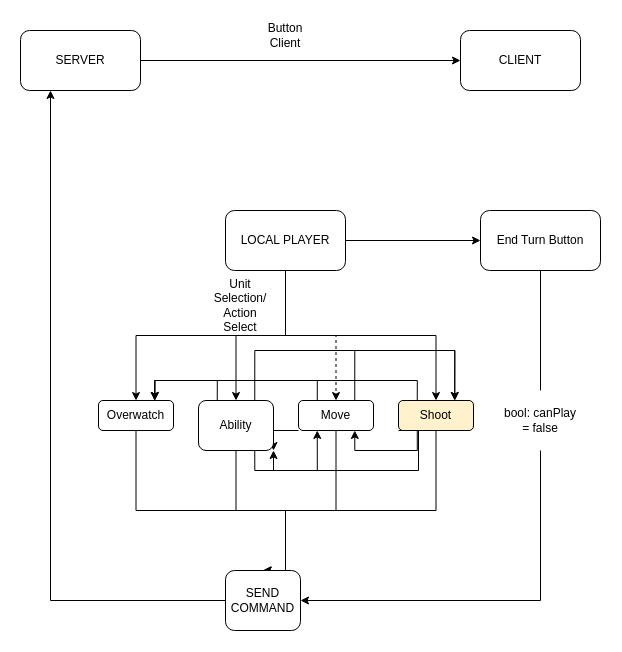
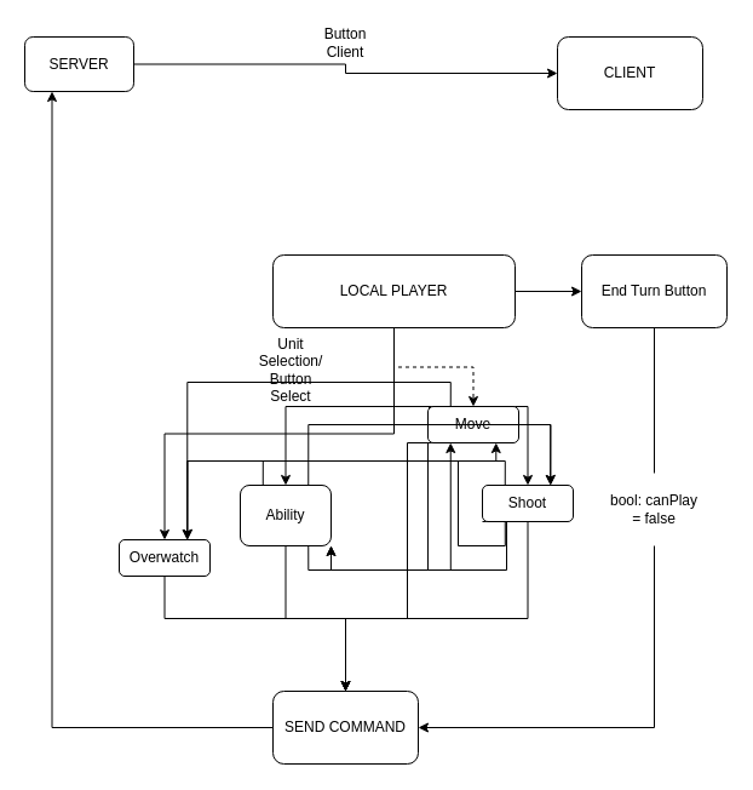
  <mxCell id="0" />
  <mxCell id="1" parent="0" />
  <mxCell id="2" style="edgeStyle=orthogonalEdgeStyle;rounded=0;orthogonalLoop=1;jettySize=auto;html=1;exitX=1;exitY=0.5;exitDx=0;exitDy=0;entryX=0;entryY=0.5;entryDx=0;entryDy=0;" edge="1" parent="1" source="3" target="4"><mxGeometry relative="1" as="geometry" /></mxCell>
- <mxCell id="3" value="SERVER" style="rounded=1;whiteSpace=wrap;html=1;" vertex="1" parent="1"><mxGeometry x="20" y="30" width="120" height="60" as="geometry" /></mxCell>
+ <mxCell id="3" value="SERVER" style="rounded=1;whiteSpace=wrap;html=1;" vertex="1" parent="1"><mxGeometry x="20" y="30" width="90" height="45" as="geometry" /></mxCell>
  <mxCell id="4" value="CLIENT" style="rounded=1;whiteSpace=wrap;html=1;" vertex="1" parent="1"><mxGeometry x="460" y="30" width="120" height="60" as="geometry" /></mxCell>
  <mxCell id="5" style="edgeStyle=orthogonalEdgeStyle;rounded=0;orthogonalLoop=1;jettySize=auto;html=1;exitX=0.5;exitY=1;exitDx=0;exitDy=0;entryX=0.5;entryY=0;entryDx=0;entryDy=0;" edge="1" parent="1" source="10" target="28"><mxGeometry relative="1" as="geometry" /></mxCell>
  <mxCell id="6" style="edgeStyle=orthogonalEdgeStyle;rounded=0;orthogonalLoop=1;jettySize=auto;html=1;exitX=0.5;exitY=1;exitDx=0;exitDy=0;entryX=0.5;entryY=0;entryDx=0;entryDy=0;dashed=1;" edge="1" parent="1" source="10" target="15"><mxGeometry relative="1" as="geometry" /></mxCell>
  <mxCell id="7" style="edgeStyle=orthogonalEdgeStyle;rounded=0;orthogonalLoop=1;jettySize=auto;html=1;exitX=0.5;exitY=1;exitDx=0;exitDy=0;entryX=0.5;entryY=0;entryDx=0;entryDy=0;" edge="1" parent="1" source="10" target="21"><mxGeometry relative="1" as="geometry" /></mxCell>
  <mxCell id="8" style="edgeStyle=orthogonalEdgeStyle;rounded=0;orthogonalLoop=1;jettySize=auto;html=1;exitX=0.5;exitY=1;exitDx=0;exitDy=0;entryX=0.5;entryY=0;entryDx=0;entryDy=0;" edge="1" parent="1" source="10" target="23"><mxGeometry relative="1" as="geometry" /></mxCell>
  <mxCell id="9" style="edgeStyle=orthogonalEdgeStyle;rounded=0;orthogonalLoop=1;jettySize=auto;html=1;exitX=1;exitY=0.5;exitDx=0;exitDy=0;entryX=0;entryY=0.5;entryDx=0;entryDy=0;" edge="1" parent="1" source="10" target="33"><mxGeometry relative="1" as="geometry" /></mxCell>
- <mxCell id="10" value="LOCAL PLAYER" style="rounded=1;whiteSpace=wrap;html=1;" vertex="1" parent="1"><mxGeometry x="225" y="210" width="120" height="60" as="geometry" /></mxCell>
+ <mxCell id="10" value="LOCAL PLAYER" style="rounded=1;whiteSpace=wrap;html=1;" vertex="1" parent="1"><mxGeometry x="225" y="210" width="200" height="60" as="geometry" /></mxCell>
  <mxCell id="11" style="edgeStyle=orthogonalEdgeStyle;rounded=0;orthogonalLoop=1;jettySize=auto;html=1;exitX=0.25;exitY=0;exitDx=0;exitDy=0;entryX=0.75;entryY=0;entryDx=0;entryDy=0;" edge="1" parent="1" source="15" target="23"><mxGeometry relative="1" as="geometry" /></mxCell>
  <mxCell id="12" style="edgeStyle=orthogonalEdgeStyle;rounded=0;orthogonalLoop=1;jettySize=auto;html=1;exitX=0.75;exitY=0;exitDx=0;exitDy=0;entryX=0.75;entryY=0;entryDx=0;entryDy=0;" edge="1" parent="1" source="15" target="28"><mxGeometry relative="1" as="geometry"><Array as="points"><mxPoint x="354" y="350" /><mxPoint x="454" y="350" /></Array></mxGeometry></mxCell>
  <mxCell id="13" style="edgeStyle=orthogonalEdgeStyle;rounded=0;orthogonalLoop=1;jettySize=auto;html=1;exitX=0;exitY=1;exitDx=0;exitDy=0;entryX=1;entryY=1;entryDx=0;entryDy=0;" edge="1" parent="1" source="15" target="21"><mxGeometry relative="1" as="geometry" /></mxCell>
  <mxCell id="14" style="edgeStyle=orthogonalEdgeStyle;rounded=0;orthogonalLoop=1;jettySize=auto;html=1;exitX=0.5;exitY=1;exitDx=0;exitDy=0;entryX=0.5;entryY=0;entryDx=0;entryDy=0;" edge="1" parent="1" source="15" target="30"><mxGeometry relative="1" as="geometry"><Array as="points"><mxPoint x="336" y="510" /><mxPoint x="285" y="510" /></Array></mxGeometry></mxCell>
- <mxCell id="15" value="Move" style="rounded=1;whiteSpace=wrap;html=1;" vertex="1" parent="1"><mxGeometry x="298" y="400" width="75" height="30" as="geometry" /></mxCell>
- <mxCell id="16" value="Unit Selection/ Action Select" style="text;html=1;strokeColor=none;fillColor=none;align=center;verticalAlign=middle;whiteSpace=wrap;rounded=0;" vertex="1" parent="1"><mxGeometry x="210" y="290" width="60" height="30" as="geometry" /></mxCell>
+ <mxCell id="15" value="Move" style="rounded=1;whiteSpace=wrap;html=1;" vertex="1" parent="1"><mxGeometry x="353" y="335" width="75" height="30" as="geometry" /></mxCell>
+ <mxCell id="16" value="Unit Selection/ Button Select" style="text;html=1;strokeColor=none;fillColor=none;align=center;verticalAlign=middle;whiteSpace=wrap;rounded=0;" vertex="1" parent="1"><mxGeometry x="210" y="290" width="60" height="30" as="geometry" /></mxCell>
  <mxCell id="17" style="edgeStyle=orthogonalEdgeStyle;rounded=0;orthogonalLoop=1;jettySize=auto;html=1;exitX=0.25;exitY=0;exitDx=0;exitDy=0;entryX=0.75;entryY=0;entryDx=0;entryDy=0;" edge="1" parent="1" source="21" target="23"><mxGeometry relative="1" as="geometry" /></mxCell>
  <mxCell id="18" style="edgeStyle=orthogonalEdgeStyle;rounded=0;orthogonalLoop=1;jettySize=auto;html=1;exitX=0.75;exitY=0;exitDx=0;exitDy=0;entryX=0.75;entryY=0;entryDx=0;entryDy=0;" edge="1" parent="1" source="21" target="28"><mxGeometry relative="1" as="geometry"><Array as="points"><mxPoint x="254" y="350" /><mxPoint x="454" y="350" /></Array></mxGeometry></mxCell>
  <mxCell id="19" style="edgeStyle=orthogonalEdgeStyle;rounded=0;orthogonalLoop=1;jettySize=auto;html=1;exitX=0.75;exitY=1;exitDx=0;exitDy=0;entryX=0.25;entryY=1;entryDx=0;entryDy=0;" edge="1" parent="1" source="21" target="15"><mxGeometry relative="1" as="geometry" /></mxCell>
  <mxCell id="20" style="edgeStyle=orthogonalEdgeStyle;rounded=0;orthogonalLoop=1;jettySize=auto;html=1;exitX=0.5;exitY=1;exitDx=0;exitDy=0;entryX=0.5;entryY=0;entryDx=0;entryDy=0;" edge="1" parent="1" source="21" target="30"><mxGeometry relative="1" as="geometry"><Array as="points"><mxPoint x="236" y="510" /><mxPoint x="285" y="510" /></Array></mxGeometry></mxCell>
  <mxCell id="21" value="Ability" style="rounded=1;whiteSpace=wrap;html=1;" vertex="1" parent="1"><mxGeometry x="198" y="400" width="75" height="50" as="geometry" /></mxCell>
  <mxCell id="22" style="edgeStyle=orthogonalEdgeStyle;rounded=0;orthogonalLoop=1;jettySize=auto;html=1;exitX=0.5;exitY=1;exitDx=0;exitDy=0;entryX=0.5;entryY=0;entryDx=0;entryDy=0;" edge="1" parent="1" source="23" target="30"><mxGeometry relative="1" as="geometry"><Array as="points"><mxPoint x="136" y="510" /><mxPoint x="285" y="510" /></Array></mxGeometry></mxCell>
- <mxCell id="23" value="Overwatch" style="rounded=1;whiteSpace=wrap;html=1;" vertex="1" parent="1"><mxGeometry x="98" y="400" width="75" height="30" as="geometry" /></mxCell>
+ <mxCell id="23" value="Overwatch" style="rounded=1;whiteSpace=wrap;html=1;" vertex="1" parent="1"><mxGeometry x="98" y="445" width="75" height="30" as="geometry" /></mxCell>
  <mxCell id="24" style="edgeStyle=orthogonalEdgeStyle;rounded=0;orthogonalLoop=1;jettySize=auto;html=1;exitX=0.25;exitY=1;exitDx=0;exitDy=0;entryX=0.75;entryY=1;entryDx=0;entryDy=0;" edge="1" parent="1" source="28" target="15"><mxGeometry relative="1" as="geometry" /></mxCell>
  <mxCell id="25" style="edgeStyle=orthogonalEdgeStyle;rounded=0;orthogonalLoop=1;jettySize=auto;html=1;exitX=0;exitY=1;exitDx=0;exitDy=0;entryX=1;entryY=1;entryDx=0;entryDy=0;" edge="1" parent="1" source="28" target="21"><mxGeometry relative="1" as="geometry"><Array as="points"><mxPoint x="418" y="470" /><mxPoint x="273" y="470" /></Array></mxGeometry></mxCell>
  <mxCell id="26" style="edgeStyle=orthogonalEdgeStyle;rounded=0;orthogonalLoop=1;jettySize=auto;html=1;exitX=0.25;exitY=0;exitDx=0;exitDy=0;entryX=0.75;entryY=0;entryDx=0;entryDy=0;" edge="1" parent="1" source="28" target="23"><mxGeometry relative="1" as="geometry" /></mxCell>
  <mxCell id="27" style="edgeStyle=orthogonalEdgeStyle;rounded=0;orthogonalLoop=1;jettySize=auto;html=1;exitX=0.5;exitY=1;exitDx=0;exitDy=0;entryX=0.5;entryY=0;entryDx=0;entryDy=0;" edge="1" parent="1" source="28" target="30"><mxGeometry relative="1" as="geometry"><Array as="points"><mxPoint x="436" y="510" /><mxPoint x="285" y="510" /></Array></mxGeometry></mxCell>
- <mxCell id="28" value="Shoot" style="rounded=1;whiteSpace=wrap;html=1;fillColor=#fff2cc;" vertex="1" parent="1"><mxGeometry x="398" y="400" width="75" height="30" as="geometry" /></mxCell>
+ <mxCell id="28" value="Shoot" style="rounded=1;whiteSpace=wrap;html=1;" vertex="1" parent="1"><mxGeometry x="398" y="400" width="75" height="30" as="geometry" /></mxCell>
  <mxCell id="29" style="edgeStyle=orthogonalEdgeStyle;rounded=0;orthogonalLoop=1;jettySize=auto;html=1;exitX=0;exitY=0.5;exitDx=0;exitDy=0;entryX=0.25;entryY=1;entryDx=0;entryDy=0;" edge="1" parent="1" source="30" target="3"><mxGeometry relative="1" as="geometry" /></mxCell>
- <mxCell id="30" value="SEND COMMAND" style="rounded=1;whiteSpace=wrap;html=1;" vertex="1" parent="1"><mxGeometry x="225" y="570" width="75" height="60" as="geometry" /></mxCell>
+ <mxCell id="30" value="SEND COMMAND" style="rounded=1;whiteSpace=wrap;html=1;" vertex="1" parent="1"><mxGeometry x="225" y="570" width="120" height="60" as="geometry" /></mxCell>
  <mxCell id="31" value="Button Client" style="text;html=1;strokeColor=none;fillColor=none;align=center;verticalAlign=middle;whiteSpace=wrap;rounded=0;" vertex="1" parent="1"><mxGeometry x="255" y="20" width="60" height="30" as="geometry" /></mxCell>
  <mxCell id="32" style="edgeStyle=orthogonalEdgeStyle;rounded=0;orthogonalLoop=1;jettySize=auto;html=1;exitX=0.5;exitY=1;exitDx=0;exitDy=0;entryX=1;entryY=0.5;entryDx=0;entryDy=0;startArrow=none;" edge="1" parent="1" source="34" target="30"><mxGeometry relative="1" as="geometry" /></mxCell>
  <mxCell id="33" value="End Turn Button" style="rounded=1;whiteSpace=wrap;html=1;" vertex="1" parent="1"><mxGeometry x="480" y="210" width="120" height="60" as="geometry" /></mxCell>
  <mxCell id="34" value="bool: canPlay = false" style="text;html=1;strokeColor=none;fillColor=none;align=center;verticalAlign=middle;whiteSpace=wrap;rounded=0;" vertex="1" parent="1"><mxGeometry x="500" y="390" width="80" height="60" as="geometry" /></mxCell>
  <mxCell id="35" value="" style="edgeStyle=orthogonalEdgeStyle;rounded=0;orthogonalLoop=1;jettySize=auto;html=1;exitX=0.5;exitY=1;exitDx=0;exitDy=0;entryX=0.5;entryY=0;entryDx=0;entryDy=0;endArrow=none;" edge="1" parent="1" source="33" target="34"><mxGeometry relative="1" as="geometry"><mxPoint x="540" y="270" as="sourcePoint" /><mxPoint x="345" y="600" as="targetPoint" /></mxGeometry></mxCell>
